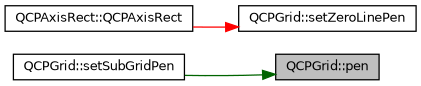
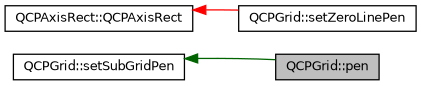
  digraph {
    rankdir=RL
    node [color=black fillcolor=white fontname=Helvetica fontsize=10 shape=record style=filled]
    edge [dir=back fontname=Helvetica fontsize=10 labelfontname=Helvetica labelfontsize=10 style=solid]
    n1 [fillcolor=grey75 fontcolor=black height=0.2 label="QCPGrid::pen" width=0.4]
    n2 [height=0.2 label="QCPGrid::setSubGridPen" width=0.4]
    n3 [height=0.2 label="QCPGrid::setZeroLinePen" width=0.4]
    n4 [height=0.2 label="QCPAxisRect::QCPAxisRect" width=0.4]
-   n1 -> n2 [color=darkgreen]
-   n3 -> n4 [color=red]
+   n2 -> n1 [color=darkgreen]
+   n4 -> n3 [color=red]
  }
